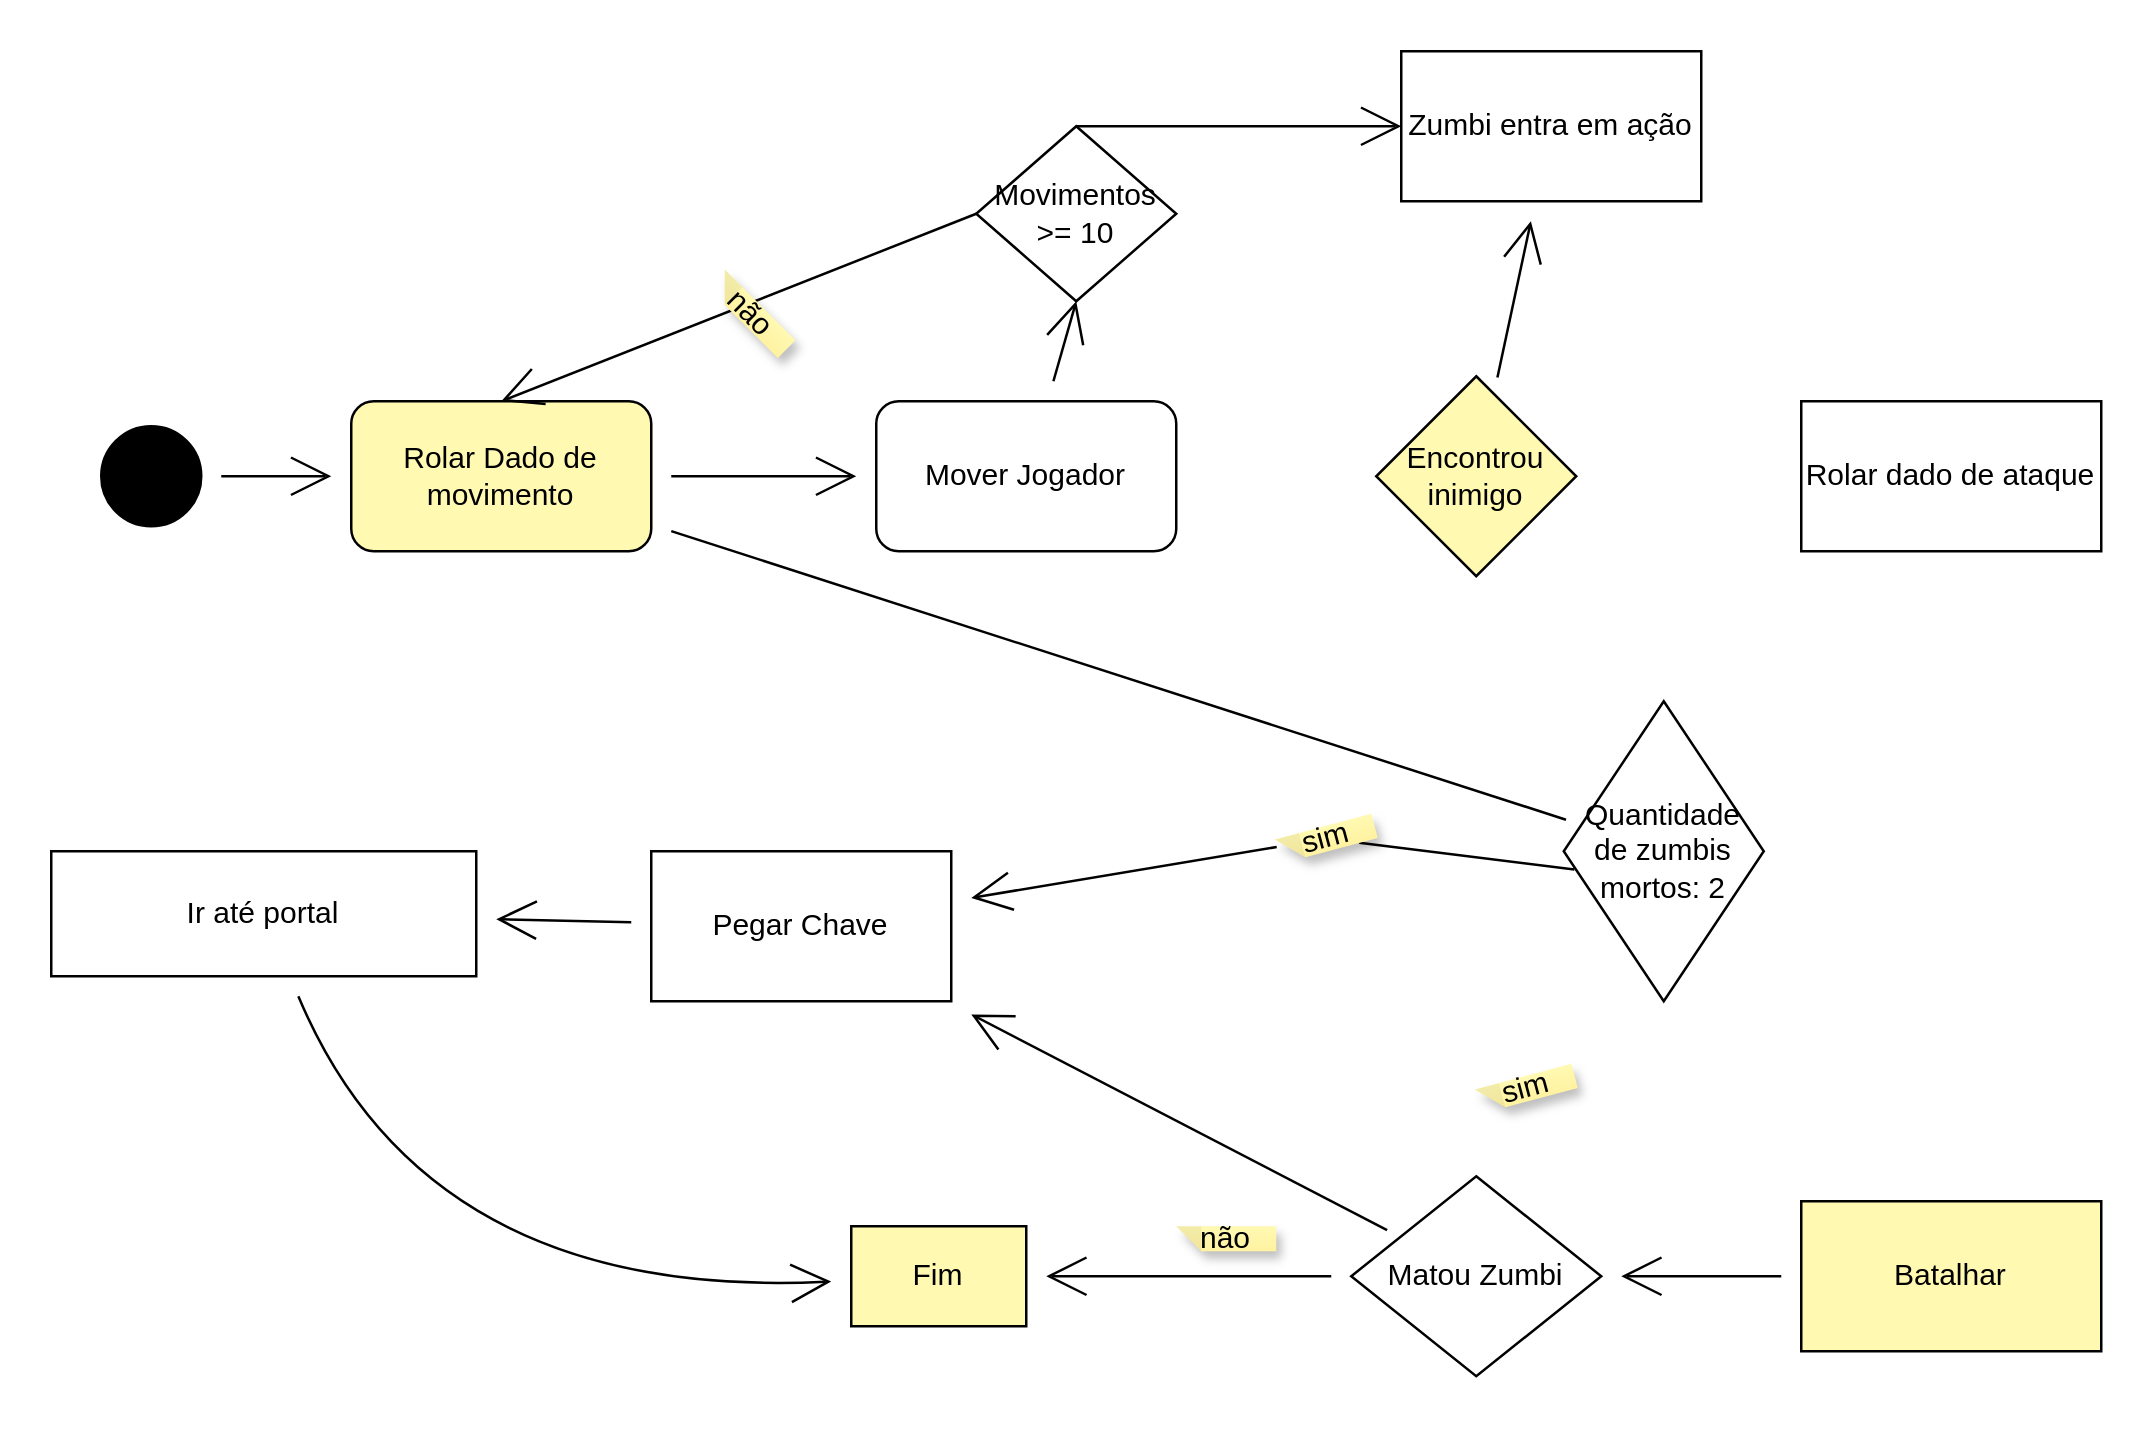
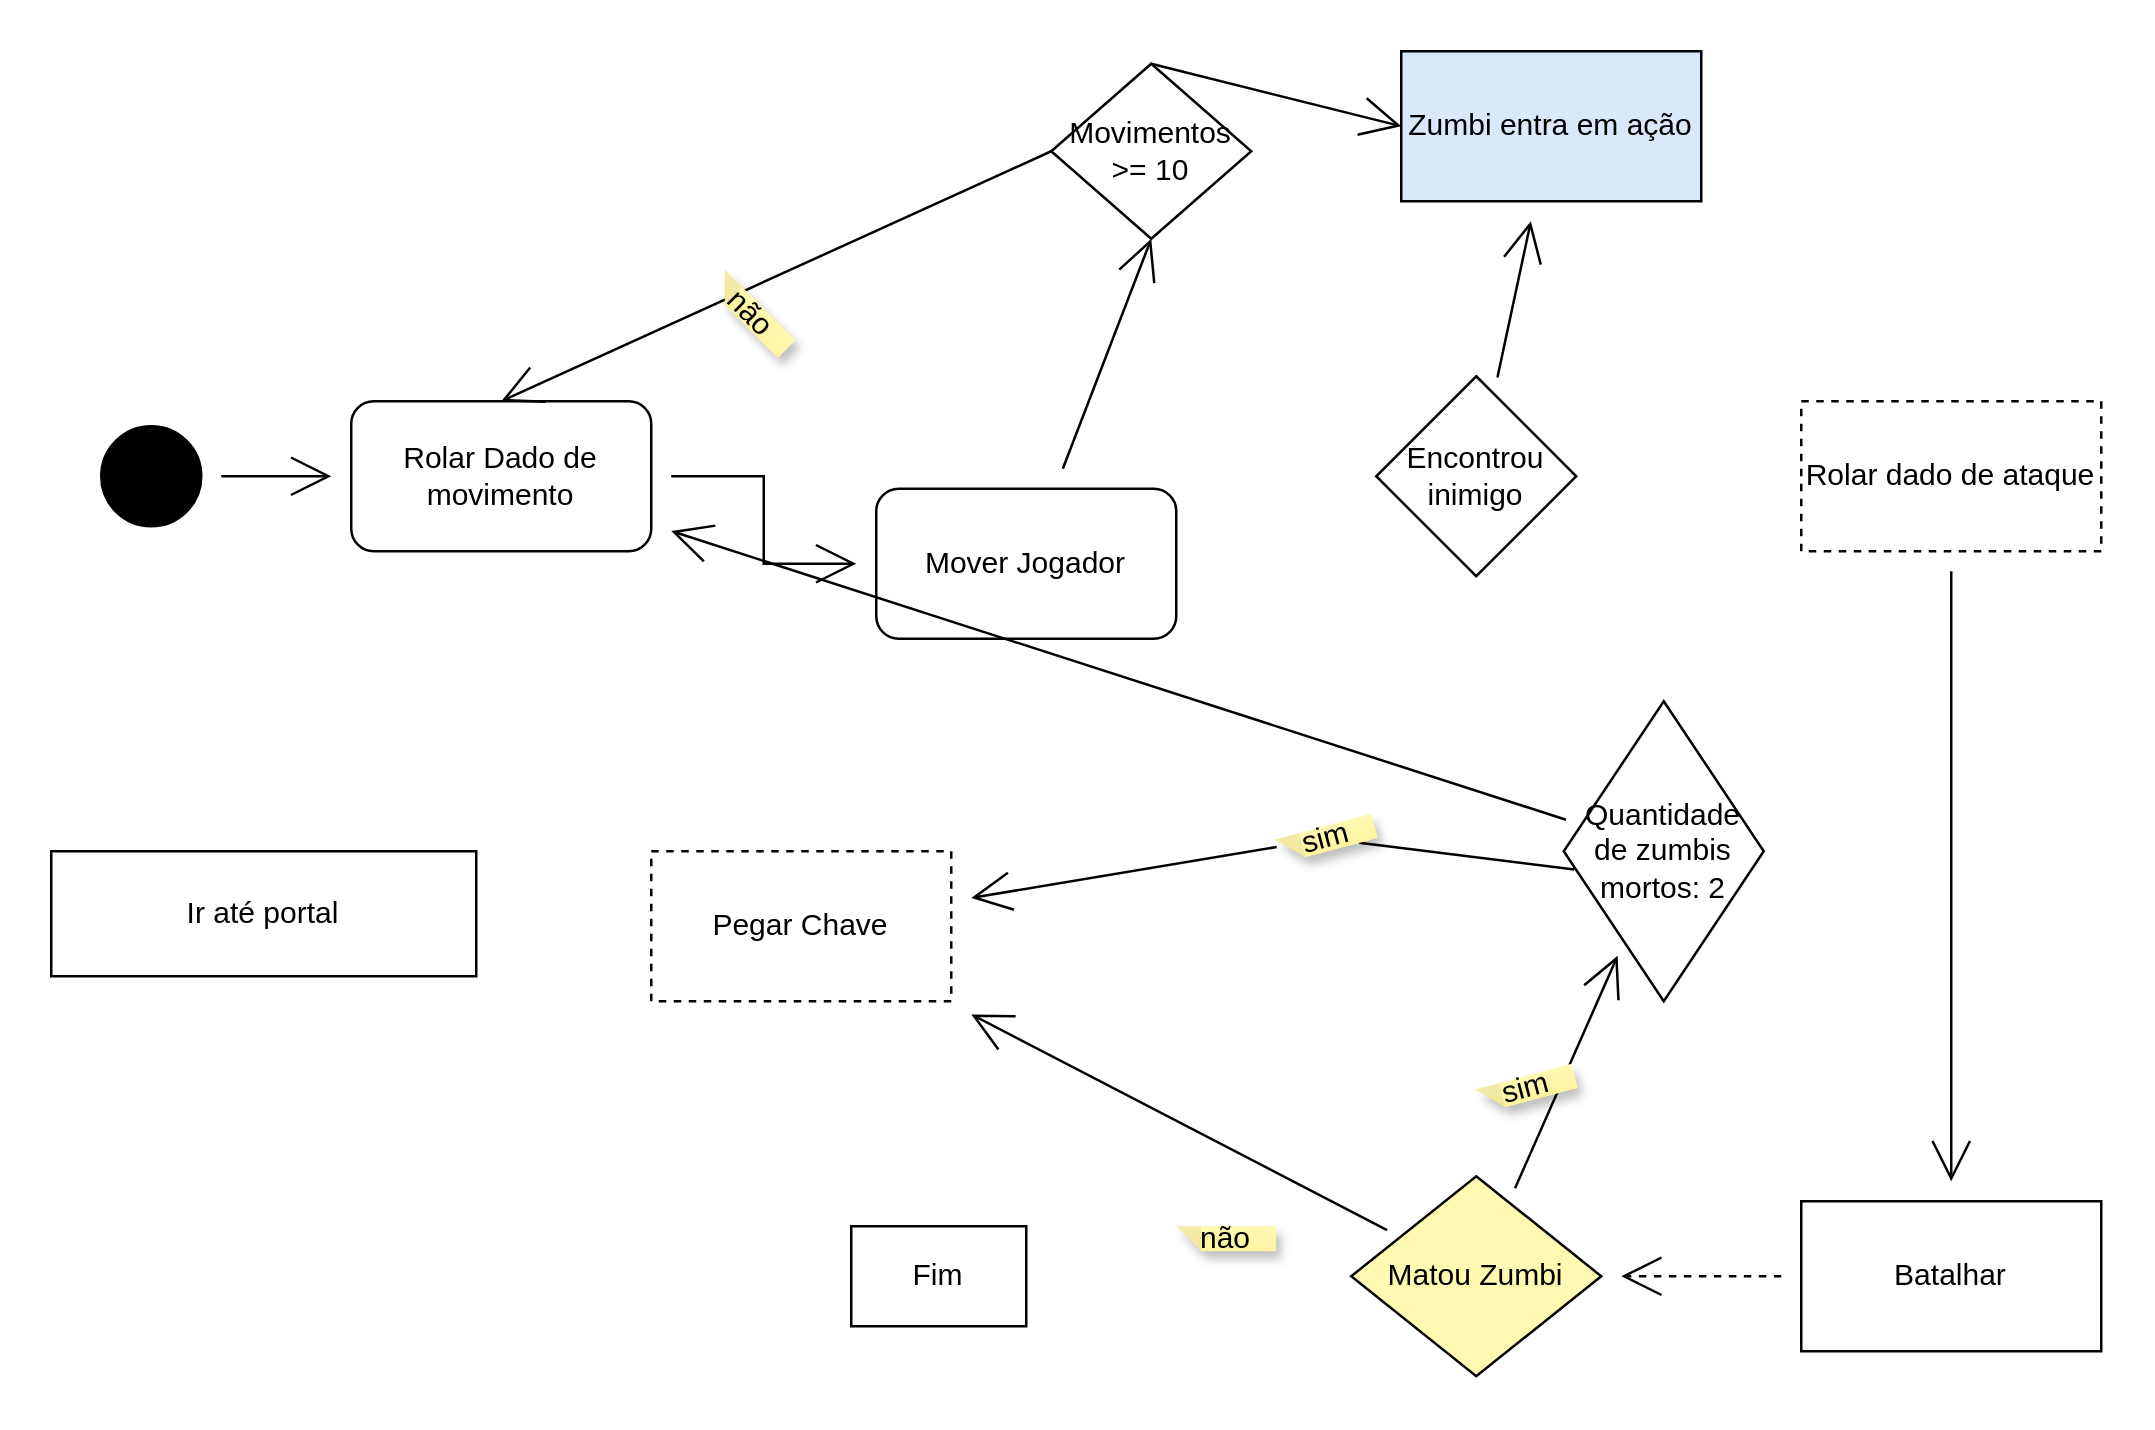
  <mxCell id="0" />
  <mxCell id="1" parent="0" />
  <mxCell id="2" style="edgeStyle=elbowEdgeStyle;rounded=0;orthogonalLoop=1;jettySize=auto;html=1;endArrow=open;startSize=14;endSize=14;sourcePerimeterSpacing=8;targetPerimeterSpacing=8;" parent="1" source="3" target="7" edge="1"><mxGeometry relative="1" as="geometry" /></mxCell>
- <mxCell id="3" value="Rolar Dado de movimento" style="rounded=1;whiteSpace=wrap;html=1;fillColor=#fff9b2;" parent="1" vertex="1"><mxGeometry x="140" y="160" width="120" height="60" as="geometry" /></mxCell>
+ <mxCell id="3" value="Rolar Dado de movimento" style="rounded=1;whiteSpace=wrap;html=1;" parent="1" vertex="1"><mxGeometry x="140" y="160" width="120" height="60" as="geometry" /></mxCell>
  <mxCell id="4" style="edgeStyle=none;curved=1;rounded=0;orthogonalLoop=1;jettySize=auto;html=1;endArrow=open;startSize=14;endSize=14;sourcePerimeterSpacing=8;targetPerimeterSpacing=8;" parent="1" source="5" target="3" edge="1"><mxGeometry relative="1" as="geometry" /></mxCell>
  <mxCell id="5" value="" style="ellipse;whiteSpace=wrap;html=1;fillColor=#000000;" parent="1" vertex="1"><mxGeometry x="40" y="170" width="40" height="40" as="geometry" /></mxCell>
  <mxCell id="6" style="edgeStyle=none;curved=1;rounded=0;orthogonalLoop=1;jettySize=auto;html=1;entryX=0.5;entryY=1;entryDx=0;entryDy=0;endArrow=open;startSize=14;endSize=14;sourcePerimeterSpacing=8;targetPerimeterSpacing=8;" parent="1" source="7" target="30" edge="1"><mxGeometry relative="1" as="geometry" /></mxCell>
- <mxCell id="7" value="Mover Jogador" style="whiteSpace=wrap;html=1;rounded=1;" parent="1" vertex="1"><mxGeometry x="350" y="160" width="120" height="60" as="geometry" /></mxCell>
+ <mxCell id="7" value="Mover Jogador" style="whiteSpace=wrap;html=1;rounded=1;" parent="1" vertex="1"><mxGeometry x="350" y="195" width="120" height="60" as="geometry" /></mxCell>
  <mxCell id="8" style="edgeStyle=elbowEdgeStyle;rounded=0;orthogonalLoop=1;jettySize=auto;html=1;entryX=0;entryY=0.5;entryDx=0;entryDy=0;endArrow=open;startSize=14;endSize=14;sourcePerimeterSpacing=8;targetPerimeterSpacing=8;" parent="1" edge="1"><mxGeometry relative="1" as="geometry"><mxPoint x="482.118" y="470" as="sourcePoint" /><mxPoint x="482" y="470" as="targetPoint" /></mxGeometry></mxCell>
  <mxCell id="9" style="edgeStyle=none;curved=1;rounded=0;orthogonalLoop=1;jettySize=auto;html=1;endArrow=open;startSize=14;endSize=14;sourcePerimeterSpacing=8;targetPerimeterSpacing=8;" parent="1" source="21" target="32" edge="1"><mxGeometry relative="1" as="geometry"><mxPoint x="658" y="190" as="sourcePoint" /></mxGeometry></mxCell>
- <mxCell id="10" style="edgeStyle=none;curved=1;rounded=0;orthogonalLoop=1;jettySize=auto;html=1;endArrow=open;startSize=14;endSize=14;sourcePerimeterSpacing=8;targetPerimeterSpacing=8;" parent="1" source="11" target="20" edge="1"><mxGeometry relative="1" as="geometry" /></mxCell>
- <mxCell id="11" value="Pegar Chave" style="whiteSpace=wrap;html=1;" parent="1" vertex="1"><mxGeometry x="260" y="340" width="120" height="60" as="geometry" /></mxCell>
- <mxCell id="13" value="Rolar dado de ataque" style="whiteSpace=wrap;html=1;" parent="1" vertex="1"><mxGeometry x="720" y="160" width="120" height="60" as="geometry" /></mxCell>
- <mxCell id="14" style="edgeStyle=none;curved=1;rounded=0;orthogonalLoop=1;jettySize=auto;html=1;endArrow=open;startSize=14;endSize=14;sourcePerimeterSpacing=8;targetPerimeterSpacing=8;" parent="1" source="15" target="18" edge="1"><mxGeometry relative="1" as="geometry" /></mxCell>
- <mxCell id="15" value="Batalhar" style="whiteSpace=wrap;html=1;fillColor=#fff9b2;" parent="1" vertex="1"><mxGeometry x="720" y="480" width="120" height="60" as="geometry" /></mxCell>
- <mxCell id="16" value="" style="edgeStyle=none;curved=1;rounded=0;orthogonalLoop=1;jettySize=auto;html=1;endArrow=open;startSize=14;endSize=14;sourcePerimeterSpacing=8;targetPerimeterSpacing=8;" parent="1" source="18" target="25" edge="1"><mxGeometry relative="1" as="geometry" /></mxCell>
+ <mxCell id="11" value="Pegar Chave" style="whiteSpace=wrap;html=1;dashed=1;" parent="1" vertex="1"><mxGeometry x="260" y="340" width="120" height="60" as="geometry" /></mxCell>
+ <mxCell id="12" style="edgeStyle=none;curved=1;rounded=0;orthogonalLoop=1;jettySize=auto;html=1;endArrow=open;startSize=14;endSize=14;sourcePerimeterSpacing=8;targetPerimeterSpacing=8;" parent="1" source="13" target="15" edge="1"><mxGeometry relative="1" as="geometry" /></mxCell>
+ <mxCell id="13" value="Rolar dado de ataque" style="whiteSpace=wrap;html=1;dashed=1;" parent="1" vertex="1"><mxGeometry x="720" y="160" width="120" height="60" as="geometry" /></mxCell>
+ <mxCell id="14" style="edgeStyle=none;curved=1;rounded=0;orthogonalLoop=1;jettySize=auto;html=1;endArrow=open;startSize=14;endSize=14;sourcePerimeterSpacing=8;targetPerimeterSpacing=8;dashed=1;" parent="1" source="15" target="18" edge="1"><mxGeometry relative="1" as="geometry" /></mxCell>
+ <mxCell id="15" value="Batalhar" style="whiteSpace=wrap;html=1;" parent="1" vertex="1"><mxGeometry x="720" y="480" width="120" height="60" as="geometry" /></mxCell>
+ <mxCell id="16" value="" style="edgeStyle=none;curved=1;rounded=0;orthogonalLoop=1;jettySize=auto;html=1;endArrow=open;startSize=14;endSize=14;sourcePerimeterSpacing=8;targetPerimeterSpacing=8;" parent="1" source="18" target="24" edge="1"><mxGeometry relative="1" as="geometry" /></mxCell>
  <mxCell id="17" style="edgeStyle=none;curved=1;rounded=0;orthogonalLoop=1;jettySize=auto;html=1;endArrow=open;startSize=14;endSize=14;sourcePerimeterSpacing=8;targetPerimeterSpacing=8;" edge="1" parent="1" source="18" target="11"><mxGeometry relative="1" as="geometry" /></mxCell>
- <mxCell id="18" value="Matou Zumbi" style="rhombus;whiteSpace=wrap;html=1;" parent="1" vertex="1"><mxGeometry x="540" y="470" width="100" height="80" as="geometry" /></mxCell>
- <mxCell id="19" style="edgeStyle=none;curved=1;rounded=0;orthogonalLoop=1;jettySize=auto;html=1;endArrow=open;startSize=14;endSize=14;sourcePerimeterSpacing=8;targetPerimeterSpacing=8;" edge="1" parent="1" source="20" target="25"><mxGeometry relative="1" as="geometry"><Array as="points"><mxPoint x="170" y="520" /></Array></mxGeometry></mxCell>
+ <mxCell id="18" value="Matou Zumbi" style="rhombus;whiteSpace=wrap;html=1;fillColor=#fff9b2;" parent="1" vertex="1"><mxGeometry x="540" y="470" width="100" height="80" as="geometry" /></mxCell>
  <mxCell id="20" value="Ir até portal" style="whiteSpace=wrap;html=1;" parent="1" vertex="1"><mxGeometry x="20" y="340" width="170" height="50" as="geometry" /></mxCell>
- <mxCell id="21" value="Encontrou inimigo" style="rhombus;whiteSpace=wrap;html=1;fillColor=#fff9b2;" parent="1" vertex="1"><mxGeometry x="550" width="80" height="80" as="geometry" y="150" /></mxCell>
- <mxCell id="22" style="edgeStyle=none;curved=1;rounded=0;orthogonalLoop=1;jettySize=auto;html=1;endArrow=none;startSize=14;endSize=14;sourcePerimeterSpacing=8;targetPerimeterSpacing=8;" parent="1" source="24" target="3" edge="1"><mxGeometry relative="1" as="geometry" /></mxCell>
+ <mxCell id="21" value="Encontrou inimigo" style="rhombus;whiteSpace=wrap;html=1;" parent="1" vertex="1"><mxGeometry x="550" width="80" height="80" as="geometry" y="150" /></mxCell>
+ <mxCell id="22" style="edgeStyle=none;curved=1;rounded=0;orthogonalLoop=1;jettySize=auto;html=1;endArrow=open;startSize=14;endSize=14;sourcePerimeterSpacing=8;targetPerimeterSpacing=8;" parent="1" source="24" target="3" edge="1"><mxGeometry relative="1" as="geometry" /></mxCell>
  <mxCell id="23" style="edgeStyle=none;curved=1;rounded=0;orthogonalLoop=1;jettySize=auto;html=1;endArrow=open;startSize=14;endSize=14;targetPerimeterSpacing=8;startArrow=none;" parent="1" source="27" target="11" edge="1"><mxGeometry relative="1" as="geometry"><mxPoint x="490.04" y="350.02" as="targetPoint" /></mxGeometry></mxCell>
  <mxCell id="24" value="Quantidade de zumbis mortos: 2" style="rhombus;whiteSpace=wrap;html=1;" parent="1" vertex="1"><mxGeometry x="625" y="280" width="80" height="120" as="geometry" /></mxCell>
- <mxCell id="25" value="Fim" style="whiteSpace=wrap;html=1;fillColor=#fff9b2;" parent="1" vertex="1"><mxGeometry x="340" y="490" width="70" height="40" as="geometry" /></mxCell>
+ <mxCell id="25" value="Fim" style="whiteSpace=wrap;html=1;" parent="1" vertex="1"><mxGeometry x="340" y="490" width="70" height="40" as="geometry" /></mxCell>
  <mxCell id="26" value="" style="edgeStyle=none;curved=1;rounded=0;orthogonalLoop=1;jettySize=auto;html=1;endArrow=none;startSize=14;endSize=14;sourcePerimeterSpacing=8;exitX=0.053;exitY=0.561;exitDx=0;exitDy=0;exitPerimeter=0;" parent="1" source="24" target="27" edge="1"><mxGeometry relative="1" as="geometry"><mxPoint x="550.458" y="331.982" as="sourcePoint" /><mxPoint x="493" y="349.394" as="targetPoint" /></mxGeometry></mxCell>
  <mxCell id="27" value="sim" style="shape=note;whiteSpace=wrap;html=1;backgroundOutline=1;fontColor=#000000;darkOpacity=0.05;fillColor=#FFF9B2;strokeColor=none;fillStyle=solid;direction=west;gradientDirection=north;gradientColor=#FFF2A1;shadow=1;size=20;pointerEvents=1;rotation=-15;" parent="1" vertex="1"><mxGeometry x="510" y="330" width="40" height="10" as="geometry" /></mxCell>
  <mxCell id="28" style="edgeStyle=none;curved=1;rounded=0;orthogonalLoop=1;jettySize=auto;html=1;exitX=0.5;exitY=0;exitDx=0;exitDy=0;entryX=0;entryY=0.5;entryDx=0;entryDy=0;endArrow=open;startSize=14;endSize=14;sourcePerimeterSpacing=8;targetPerimeterSpacing=8;" parent="1" source="30" target="32" edge="1"><mxGeometry relative="1" as="geometry" /></mxCell>
  <mxCell id="29" style="edgeStyle=none;curved=1;rounded=0;orthogonalLoop=1;jettySize=auto;html=1;exitX=0;exitY=0.5;exitDx=0;exitDy=0;entryX=0.5;entryY=0;entryDx=0;entryDy=0;endArrow=open;startSize=14;endSize=14;sourcePerimeterSpacing=8;targetPerimeterSpacing=8;" parent="1" source="30" target="3" edge="1"><mxGeometry relative="1" as="geometry" /></mxCell>
- <mxCell id="30" value="Movimentos &amp;gt;= 10" style="rhombus;whiteSpace=wrap;html=1;" parent="1" vertex="1"><mxGeometry x="390" y="50" width="80" height="70" as="geometry" /></mxCell>
+ <mxCell id="30" value="Movimentos &amp;gt;= 10" style="rhombus;whiteSpace=wrap;html=1;" parent="1" vertex="1"><mxGeometry x="420" y="25" width="80" height="70" as="geometry" /></mxCell>
  <mxCell id="31" value="não" style="shape=note;whiteSpace=wrap;html=1;backgroundOutline=1;fontColor=#000000;darkOpacity=0.05;fillColor=#FFF9B2;strokeColor=none;fillStyle=solid;direction=west;gradientDirection=north;gradientColor=#FFF2A1;shadow=1;size=20;pointerEvents=1;rotation=45;" parent="1" vertex="1"><mxGeometry x="280" y="120" width="40" height="10" as="geometry" /></mxCell>
- <mxCell id="32" value="Zumbi entra em ação" style="whiteSpace=wrap;html=1;" parent="1" vertex="1"><mxGeometry x="560" y="20" width="120" height="60" as="geometry" /></mxCell>
+ <mxCell id="32" value="Zumbi entra em ação" style="whiteSpace=wrap;html=1;fillColor=#dae8fc;" parent="1" vertex="1"><mxGeometry x="560" y="20" width="120" height="60" as="geometry" /></mxCell>
  <mxCell id="33" value="sim" style="shape=note;whiteSpace=wrap;html=1;backgroundOutline=1;fontColor=#000000;darkOpacity=0.05;fillColor=#FFF9B2;strokeColor=none;fillStyle=solid;direction=west;gradientDirection=north;gradientColor=#FFF2A1;shadow=1;size=20;pointerEvents=1;rotation=-15;" vertex="1" parent="1"><mxGeometry x="590" y="430" width="40" height="10" as="geometry" /></mxCell>
  <mxCell id="34" value="não" style="shape=note;whiteSpace=wrap;html=1;backgroundOutline=1;fontColor=#000000;darkOpacity=0.05;fillColor=#FFF9B2;strokeColor=none;fillStyle=solid;direction=west;gradientDirection=north;gradientColor=#FFF2A1;shadow=1;size=20;pointerEvents=1;rotation=0;" vertex="1" parent="1"><mxGeometry x="470" y="490" width="40" height="10" as="geometry" /></mxCell>
